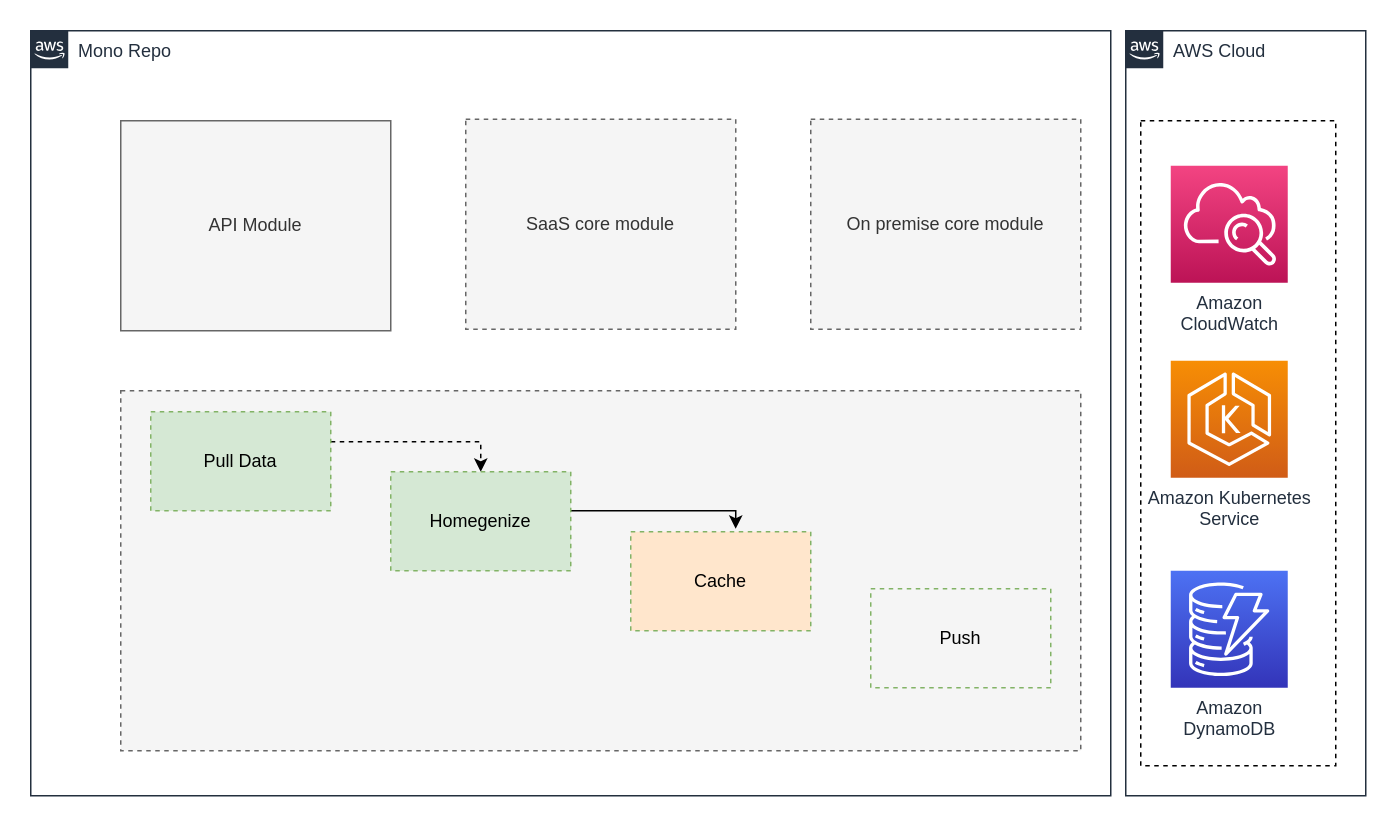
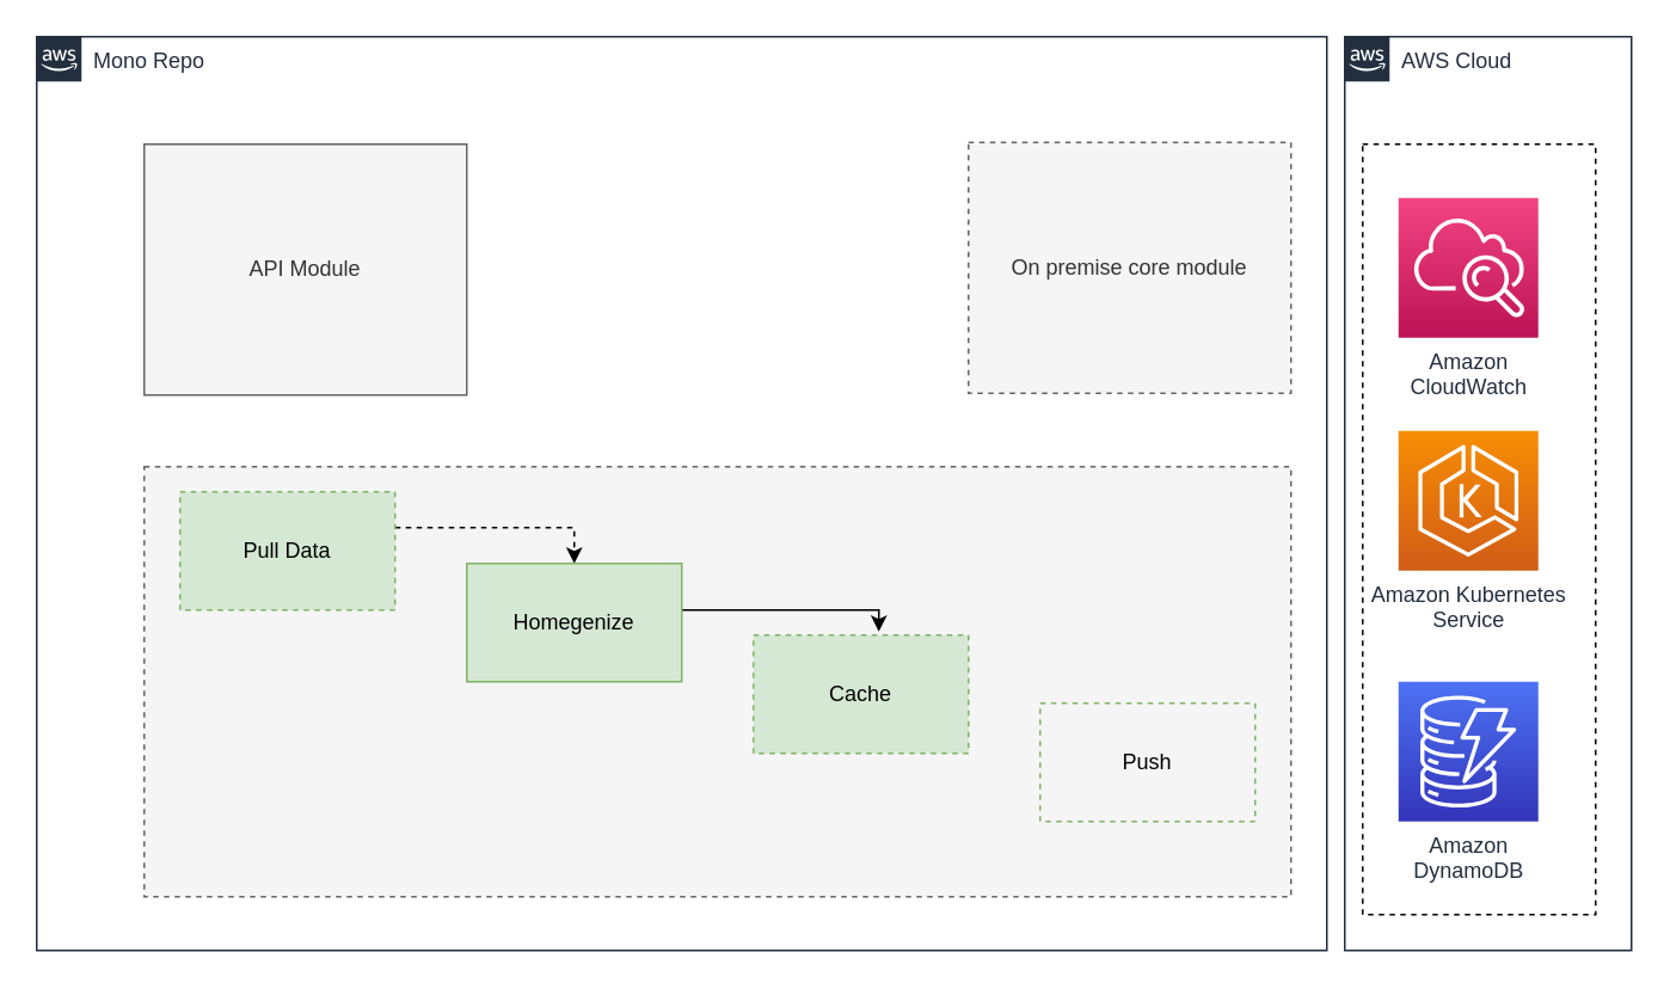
  <mxCell id="0" />
  <mxCell id="1" parent="0" />
  <mxCell id="2" value="Mono Repo" style="points=[[0,0],[0.25,0],[0.5,0],[0.75,0],[1,0],[1,0.25],[1,0.5],[1,0.75],[1,1],[0.75,1],[0.5,1],[0.25,1],[0,1],[0,0.75],[0,0.5],[0,0.25]];outlineConnect=0;gradientColor=none;html=1;whiteSpace=wrap;fontSize=12;fontStyle=0;shape=mxgraph.aws4.group;grIcon=mxgraph.aws4.group_aws_cloud_alt;strokeColor=#232F3E;fillColor=none;verticalAlign=top;align=left;spacingLeft=30;fontColor=#232F3E;dashed=0;labelBackgroundColor=#ffffff;" parent="1" vertex="1"><mxGeometry x="20" y="20" width="720" height="510" as="geometry" /></mxCell>
  <mxCell id="3" value="" style="rounded=0;whiteSpace=wrap;html=1;labelBackgroundColor=none;fillColor=none;dashed=1;" parent="1" vertex="1"><mxGeometry x="760" y="80" width="130" height="430" as="geometry" /></mxCell>
  <mxCell id="4" value="API Module" style="rounded=0;whiteSpace=wrap;html=1;labelBackgroundColor=none;fillColor=#f5f5f5;dashed=0;strokeColor=#666666;fontColor=#333333;" parent="1" vertex="1"><mxGeometry x="80" y="80" width="180" height="140" as="geometry" /></mxCell>
  <mxCell id="5" value="AWS Cloud" style="points=[[0,0],[0.25,0],[0.5,0],[0.75,0],[1,0],[1,0.25],[1,0.5],[1,0.75],[1,1],[0.75,1],[0.5,1],[0.25,1],[0,1],[0,0.75],[0,0.5],[0,0.25]];outlineConnect=0;gradientColor=none;html=1;whiteSpace=wrap;fontSize=12;fontStyle=0;shape=mxgraph.aws4.group;grIcon=mxgraph.aws4.group_aws_cloud_alt;strokeColor=#232F3E;fillColor=none;verticalAlign=top;align=left;spacingLeft=30;fontColor=#232F3E;dashed=0;labelBackgroundColor=#ffffff;" parent="1" vertex="1"><mxGeometry x="750" y="20" width="160" height="510" as="geometry" /></mxCell>
  <mxCell id="6" value="Amazon&lt;br&gt;CloudWatch&lt;br&gt;" style="outlineConnect=0;fontColor=#232F3E;gradientColor=#F34482;gradientDirection=north;fillColor=#BC1356;strokeColor=#ffffff;dashed=0;verticalLabelPosition=bottom;verticalAlign=top;align=center;html=1;fontSize=12;fontStyle=0;aspect=fixed;shape=mxgraph.aws4.resourceIcon;resIcon=mxgraph.aws4.cloudwatch;labelBackgroundColor=#ffffff;" parent="1" vertex="1"><mxGeometry x="780" y="110" width="78" height="78" as="geometry" /></mxCell>
  <mxCell id="7" value="Amazon&lt;br&gt;DynamoDB" style="outlineConnect=0;fontColor=#232F3E;gradientColor=#4D72F3;gradientDirection=north;fillColor=#3334B9;strokeColor=#ffffff;dashed=0;verticalLabelPosition=bottom;verticalAlign=top;align=center;html=1;fontSize=12;fontStyle=0;aspect=fixed;shape=mxgraph.aws4.resourceIcon;resIcon=mxgraph.aws4.dynamodb;labelBackgroundColor=#ffffff;" parent="1" vertex="1"><mxGeometry x="780" y="380" width="78" height="78" as="geometry" /></mxCell>
  <mxCell id="8" value="Amazon Kubernetes&lt;br&gt;Service" style="points=[[0,0,0],[0.25,0,0],[0.5,0,0],[0.75,0,0],[1,0,0],[0,1,0],[0.25,1,0],[0.5,1,0],[0.75,1,0],[1,1,0],[0,0.25,0],[0,0.5,0],[0,0.75,0],[1,0.25,0],[1,0.5,0],[1,0.75,0]];outlineConnect=0;fontColor=#232F3E;gradientColor=#F78E04;gradientDirection=north;fillColor=#D05C17;strokeColor=#ffffff;dashed=0;verticalLabelPosition=bottom;verticalAlign=top;align=center;html=1;fontSize=12;fontStyle=0;aspect=fixed;shape=mxgraph.aws4.resourceIcon;resIcon=mxgraph.aws4.eks;" vertex="1" parent="1"><mxGeometry x="780" y="240" width="78" height="78" as="geometry" /></mxCell>
- <mxCell id="9" value="SaaS core module" style="rounded=0;whiteSpace=wrap;html=1;labelBackgroundColor=none;fillColor=#f5f5f5;dashed=1;strokeColor=#666666;fontColor=#333333;" vertex="1" parent="1"><mxGeometry x="310" y="79" width="180" height="140" as="geometry" /></mxCell>
  <mxCell id="10" value="On premise core module" style="rounded=0;whiteSpace=wrap;html=1;labelBackgroundColor=none;fillColor=#f5f5f5;dashed=1;strokeColor=#666666;fontColor=#333333;" vertex="1" parent="1"><mxGeometry x="540" y="79" width="180" height="140" as="geometry" /></mxCell>
  <mxCell id="11" value="" style="rounded=0;whiteSpace=wrap;html=1;labelBackgroundColor=none;fillColor=#f5f5f5;dashed=1;strokeColor=#666666;fontColor=#333333;" vertex="1" parent="1"><mxGeometry x="80" y="260" width="640" height="240" as="geometry" /></mxCell>
  <mxCell id="12" style="edgeStyle=orthogonalEdgeStyle;rounded=0;orthogonalLoop=1;jettySize=auto;html=1;entryX=0.5;entryY=0;entryDx=0;entryDy=0;dashed=1;" edge="1" parent="1" source="13" target="15"><mxGeometry relative="1" as="geometry"><Array as="points"><mxPoint x="320" y="294" /></Array></mxGeometry></mxCell>
  <mxCell id="13" value="Pull Data" style="rounded=0;whiteSpace=wrap;html=1;labelBackgroundColor=none;fillColor=#d5e8d4;dashed=1;strokeColor=#82b366;" vertex="1" parent="1"><mxGeometry x="100" y="274" width="120" height="66" as="geometry" /></mxCell>
  <mxCell id="14" style="edgeStyle=orthogonalEdgeStyle;rounded=0;orthogonalLoop=1;jettySize=auto;html=1;entryX=0.583;entryY=-0.03;entryDx=0;entryDy=0;entryPerimeter=0;" edge="1" parent="1" source="15" target="16"><mxGeometry relative="1" as="geometry"><Array as="points"><mxPoint x="490" y="340" /></Array></mxGeometry></mxCell>
- <mxCell id="15" value="Homegenize" style="rounded=0;whiteSpace=wrap;html=1;labelBackgroundColor=none;fillColor=#d5e8d4;dashed=1;strokeColor=#82b366;" vertex="1" parent="1"><mxGeometry x="260" y="314" width="120" height="66" as="geometry" /></mxCell>
- <mxCell id="16" value="Cache" style="rounded=0;whiteSpace=wrap;html=1;labelBackgroundColor=none;fillColor=#ffe6cc;dashed=1;strokeColor=#82b366;" vertex="1" parent="1"><mxGeometry x="420" y="354" width="120" height="66" as="geometry" /></mxCell>
+ <mxCell id="15" value="Homegenize" style="rounded=0;whiteSpace=wrap;html=1;labelBackgroundColor=none;fillColor=#d5e8d4;dashed=0;strokeColor=#82b366;" vertex="1" parent="1"><mxGeometry x="260" y="314" width="120" height="66" as="geometry" /></mxCell>
+ <mxCell id="16" value="Cache" style="rounded=0;whiteSpace=wrap;html=1;labelBackgroundColor=none;fillColor=#d5e8d4;dashed=1;strokeColor=#82b366;" vertex="1" parent="1"><mxGeometry x="420" y="354" width="120" height="66" as="geometry" /></mxCell>
  <mxCell id="17" value="Push" style="rounded=0;whiteSpace=wrap;html=1;labelBackgroundColor=none;fillColor=#f5f5f5;dashed=1;strokeColor=#82b366;" vertex="1" parent="1"><mxGeometry x="580" y="392" width="120" height="66" as="geometry" /></mxCell>
